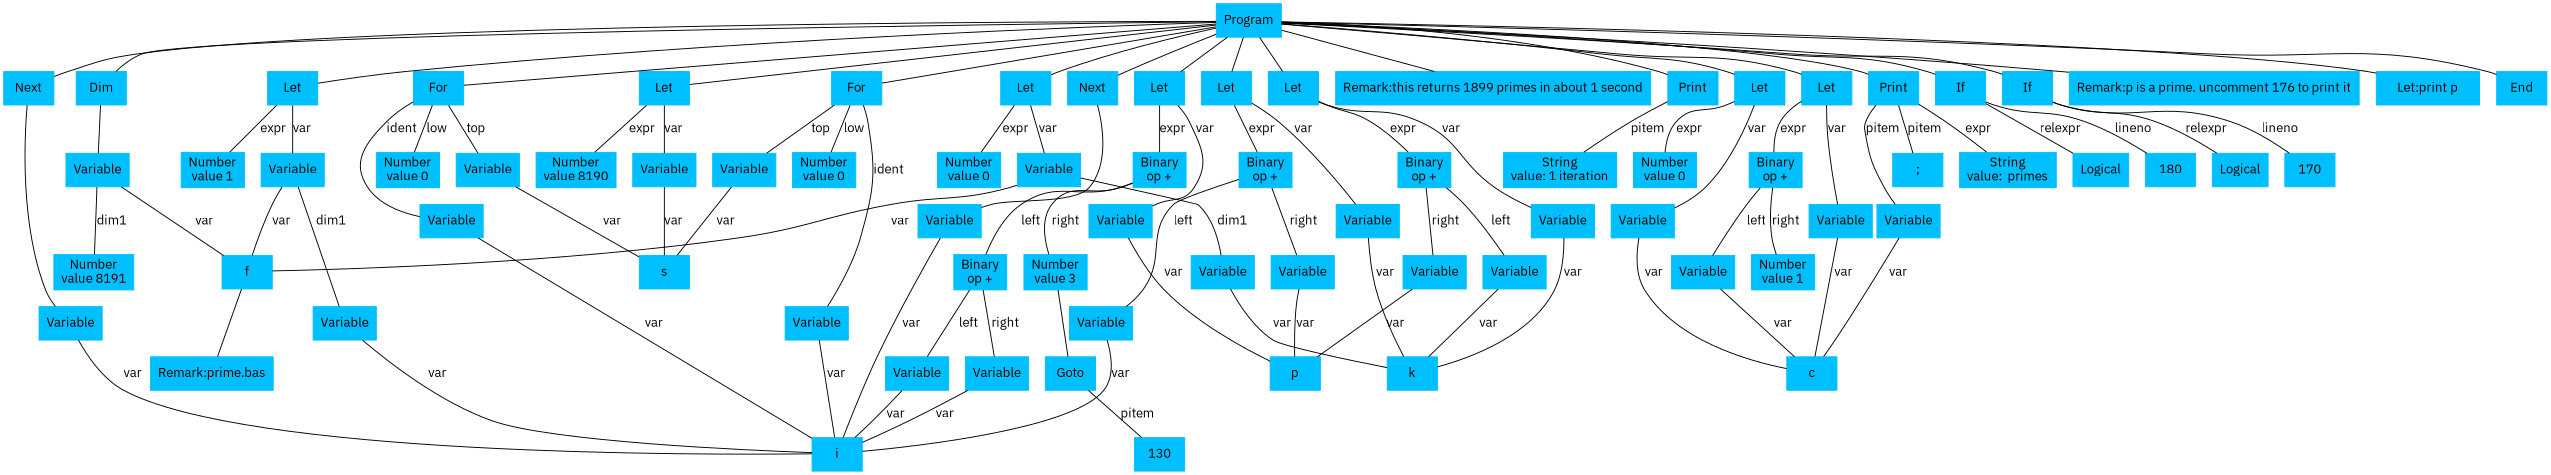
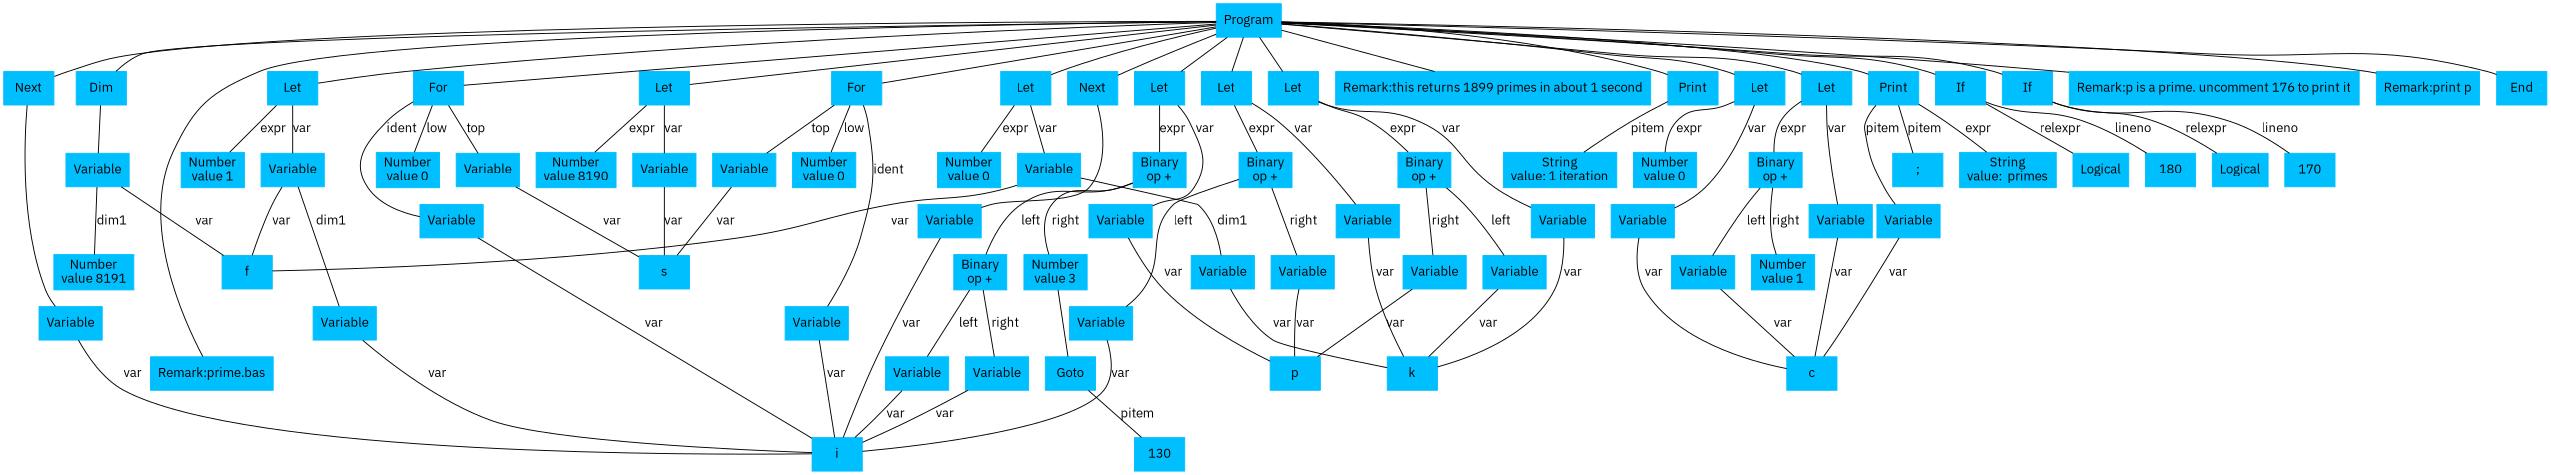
  digraph {
    fontname="IBM Plex Sans"
    node [color=deepskyblue fontname="IBM Plex Sans" shape=box style=filled]
    edge [arrowhead=none fontname="IBM Plex Sans"]
    n1 [label=Program]
    n2 [label="Remark:prime.bas"]
    n3 [label="Remark:this returns 1899 primes in about 1 second"]
    n4 [label=Let]
    n5 [label=Dim]
    n6 [label=Print]
    n7 [label=Let]
    n8 [label=For]
    n9 [label=Let]
    n10 [label=Next]
    n11 [label=For]
    n12 [label=If]
    n13 [label=Let]
    n14 [label=Let]
    n15 [label=If]
    n16 [label=Let]
    n17 [label=Let]
    n18 [label=Let]
    n19 [label="Remark:p is a prime. uncomment 176 to print it"]
-   n20 [label="Let:print p"]
+   n20 [label="Remark:print p"]
    n21 [label=Next]
    n22 [label=Print]
    n23 [label=End]
    n24 [label=Variable]
    n25 [label="Number\nvalue 8190"]
    n26 [label=Variable]
    n27 [label="String\nvalue: 1 iteration"]
    n28 [label=Variable]
    n29 [label="Number\nvalue 0"]
    n30 [label=Variable]
    n31 [label="Number\nvalue 0"]
    n32 [label=Variable]
    n33 [label=Variable]
    n34 [label="Number\nvalue 1"]
    n35 [label=Variable]
    n36 [label=Variable]
    n37 [label="Number\nvalue 0"]
    n38 [label=Variable]
    n39 [label=Logical]
    180
    n41 [label=Variable]
    n42 [label="Binary\nop +"]
    n43 [label=Variable]
    n44 [label="Binary\nop +"]
    n45 [label=Logical]
    170
    n47 [label=Variable]
    n48 [label="Number\nvalue 0"]
    n49 [label=Variable]
    n50 [label="Binary\nop +"]
    n51 [label=Goto]
    130
    n53 [label=Variable]
    n54 [label="Binary\nop +"]
    n55 [label=Variable]
    n56 [label=Variable]
    ";"
    n58 [label="String\nvalue:  primes"]
    s
    f
    n61 [label="Number\nvalue 8191"]
    c
    i
    n64 [label=Variable]
    p
    n66 [label="Binary\nop +"]
    n67 [label="Number\nvalue 3"]
    n68 [label=Variable]
    n69 [label=Variable]
    k
    n71 [label=Variable]
    n72 [label=Variable]
    n73 [label=Variable]
    n74 [label=Variable]
    n75 [label=Variable]
    n76 [label=Variable]
    n77 [label="Number\nvalue 1"]
-   f -> n2
+   n1 -> n2
    n1 -> n3
    n1 -> n4
    n1 -> n5
    n1 -> n6
    n1 -> n7
    n1 -> n8
    n1 -> n9
    n1 -> n10
    n1 -> n11
    n1 -> n12
    n1 -> n13
    n1 -> n14
    n1 -> n15
    n1 -> n16
    n1 -> n17
    n1 -> n18
    n1 -> n19
    n1 -> n20
    n1 -> n21
    n1 -> n22
    n1 -> n23
    n4 -> n24 [label=var]
    n4 -> n25 [label=expr]
    n5 -> n26
    n6 -> n27 [label=pitem]
    n7 -> n28 [label=var]
    n7 -> n29 [label=expr]
    n8 -> n30 [label=ident]
    n8 -> n31 [label=low]
    n8 -> n32 [label=top]
    n9 -> n33 [label=var]
    n9 -> n34 [label=expr]
    n10 -> n35
    n11 -> n36 [label=ident]
    n11 -> n37 [label=low]
    n11 -> n38 [label=top]
    n12 -> n39 [label=relexpr]
    n12 -> 180 [label=lineno]
    n13 -> n41 [label=var]
    n13 -> n42 [label=expr]
    n14 -> n43 [label=var]
    n14 -> n44 [label=expr]
    n15 -> n45 [label=relexpr]
    n15 -> 170 [label=lineno]
    n16 -> n47 [label=var]
    n16 -> n48 [label=expr]
    n17 -> n49 [label=var]
    n17 -> n50 [label=expr]
    n18 -> n53 [label=var]
    n18 -> n54 [label=expr]
    n21 -> n55
    n22 -> n56 [label=pitem]
    n22 -> ";" [label=pitem]
    n22 -> n58 [label=expr]
    n24 -> s [label=var]
    n26 -> f [label=var]
    n26 -> n61 [label=dim1]
    n28 -> c [label=var]
    n30 -> i [label=var]
    n32 -> s [label=var]
    n33 -> f [label=var]
    n33 -> n64 [label=dim1]
    n35 -> i [label=var]
    n36 -> i [label=var]
    n38 -> s [label=var]
    n41 -> p [label=var]
    n42 -> n66 [label=left]
    n42 -> n67 [label=right]
    n43 -> k [label=var]
    n44 -> n71 [label=left]
    n44 -> n72 [label=right]
    n47 -> f [label=var]
    n47 -> n73 [label=dim1]
    n49 -> k [label=var]
    n50 -> n74 [label=left]
    n50 -> n75 [label=right]
    n51 -> 130 [label=pitem]
    n53 -> c [label=var]
    n54 -> n76 [label=left]
    n54 -> n77 [label=right]
    n55 -> i [label=var]
    n56 -> c [label=var]
    n64 -> i [label=var]
    n66 -> n68 [label=left]
    n66 -> n69 [label=right]
    n67 -> n51
    n68 -> i [label=var]
    n69 -> i [label=var]
    n71 -> i [label=var]
    n72 -> p [label=var]
    n73 -> k [label=var]
    n74 -> k [label=var]
    n75 -> p [label=var]
    n76 -> c [label=var]
  }
